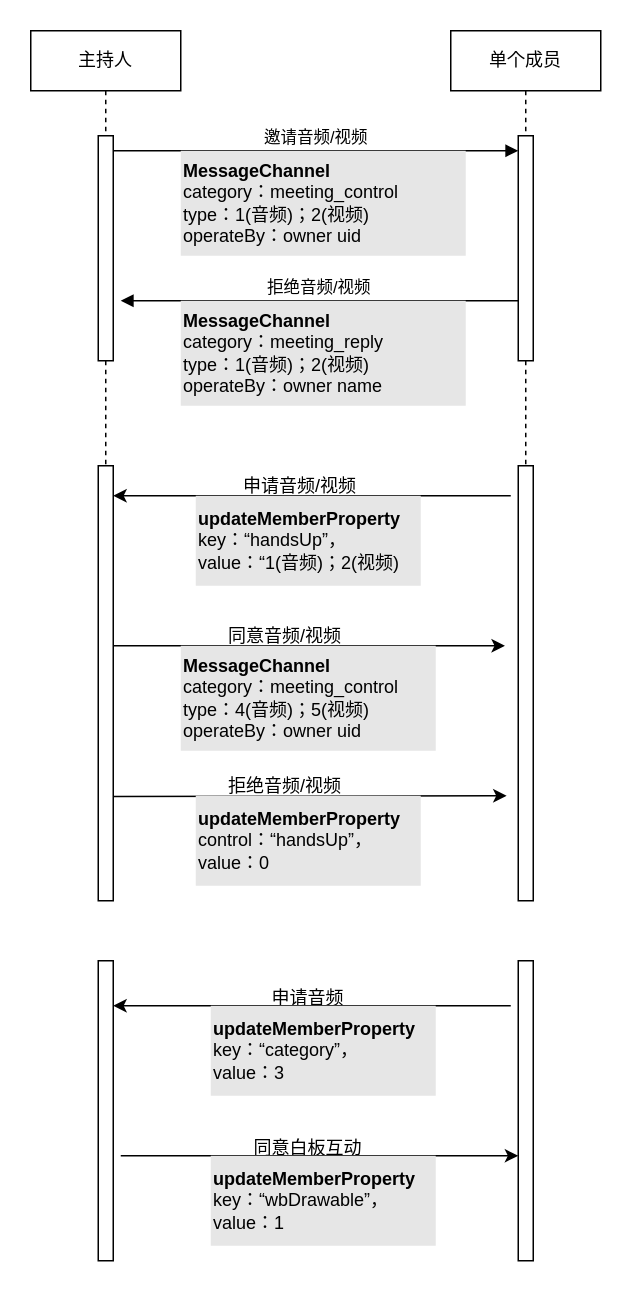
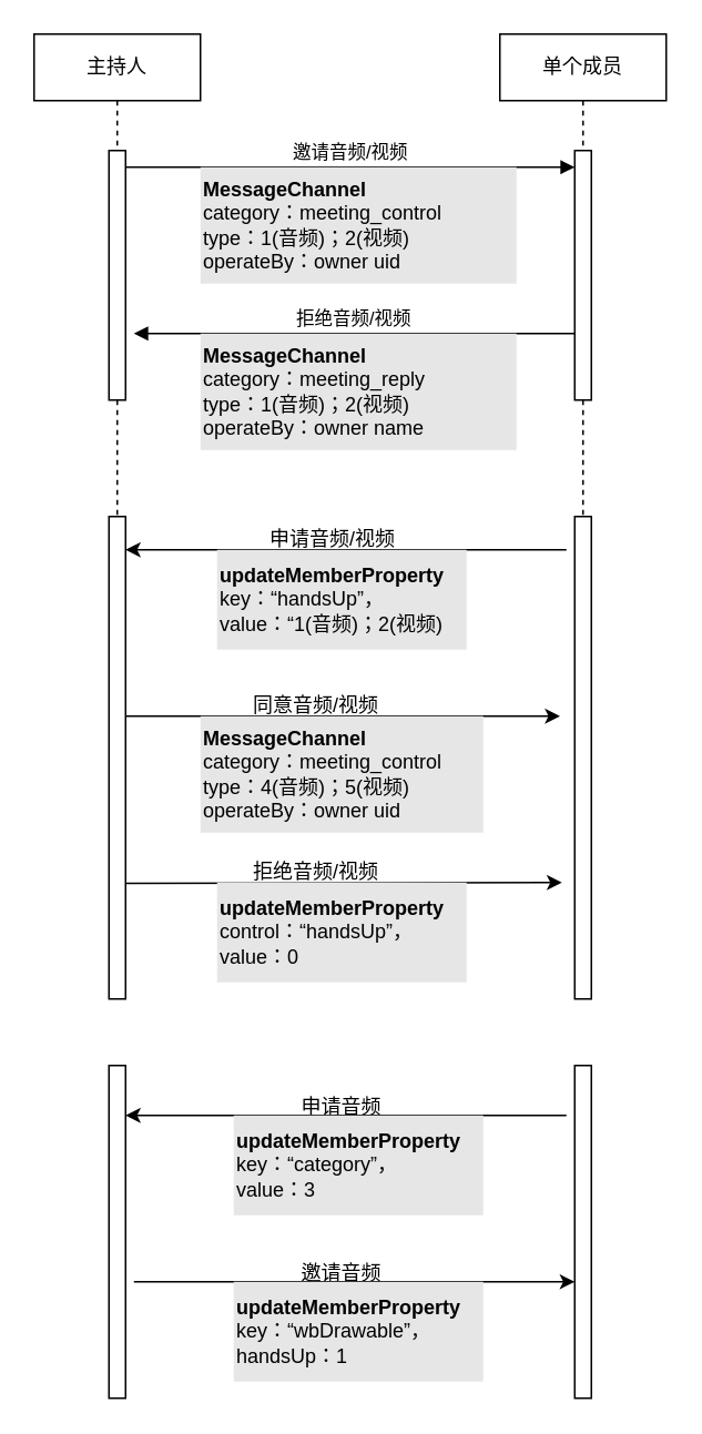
  <mxCell id="0" />
  <mxCell id="1" parent="0" />
  <mxCell id="2" value="主持人" style="shape=umlLifeline;perimeter=lifelinePerimeter;whiteSpace=wrap;html=1;container=0;dropTarget=0;collapsible=0;recursiveResize=0;outlineConnect=0;portConstraint=eastwest;newEdgeStyle={&quot;edgeStyle&quot;:&quot;elbowEdgeStyle&quot;,&quot;elbow&quot;:&quot;vertical&quot;,&quot;curved&quot;:0,&quot;rounded&quot;:0};" parent="1" vertex="1"><mxGeometry x="20" y="20" width="100" height="290" as="geometry" /></mxCell>
  <mxCell id="3" value="" style="html=1;points=[];perimeter=orthogonalPerimeter;outlineConnect=0;targetShapes=umlLifeline;portConstraint=eastwest;newEdgeStyle={&quot;edgeStyle&quot;:&quot;elbowEdgeStyle&quot;,&quot;elbow&quot;:&quot;vertical&quot;,&quot;curved&quot;:0,&quot;rounded&quot;:0};" parent="2" vertex="1"><mxGeometry x="45" y="70" width="10" height="150" as="geometry" /></mxCell>
  <mxCell id="4" value="单个成员" style="shape=umlLifeline;perimeter=lifelinePerimeter;whiteSpace=wrap;html=1;container=0;dropTarget=0;collapsible=0;recursiveResize=0;outlineConnect=0;portConstraint=eastwest;newEdgeStyle={&quot;edgeStyle&quot;:&quot;elbowEdgeStyle&quot;,&quot;elbow&quot;:&quot;vertical&quot;,&quot;curved&quot;:0,&quot;rounded&quot;:0};" parent="1" vertex="1"><mxGeometry x="300" y="20" width="100" height="290" as="geometry" /></mxCell>
  <mxCell id="5" value="" style="html=1;points=[];perimeter=orthogonalPerimeter;outlineConnect=0;targetShapes=umlLifeline;portConstraint=eastwest;newEdgeStyle={&quot;edgeStyle&quot;:&quot;elbowEdgeStyle&quot;,&quot;elbow&quot;:&quot;vertical&quot;,&quot;curved&quot;:0,&quot;rounded&quot;:0};" parent="4" vertex="1"><mxGeometry x="45" y="70" width="10" height="150" as="geometry" /></mxCell>
  <mxCell id="6" value="邀请音频/视频" style="html=1;verticalAlign=bottom;endArrow=block;edgeStyle=elbowEdgeStyle;elbow=vertical;curved=0;rounded=0;" parent="1" source="3" target="5" edge="1"><mxGeometry relative="1" as="geometry"><mxPoint x="175" y="110" as="sourcePoint" /><Array as="points"><mxPoint x="160" y="100" /></Array></mxGeometry></mxCell>
  <mxCell id="7" value="拒绝音频/视频" style="html=1;verticalAlign=bottom;endArrow=block;edgeStyle=elbowEdgeStyle;elbow=horizontal;curved=0;rounded=0;" parent="1" edge="1"><mxGeometry relative="1" as="geometry"><mxPoint x="345" y="200" as="sourcePoint" /><Array as="points"><mxPoint x="220" y="200" /><mxPoint x="170" y="170" /></Array><mxPoint x="80" y="200" as="targetPoint" /></mxGeometry></mxCell>
  <mxCell id="8" value="&lt;b&gt;MessageChannel&lt;/b&gt;&lt;br&gt;category：meeting_control&lt;br&gt;type：1(音频)；2(视频)&lt;br&gt;operateBy：owner uid" style="text;html=1;strokeColor=none;fillColor=#E6E6E6;align=left;verticalAlign=middle;whiteSpace=wrap;rounded=0;" vertex="1" parent="1"><mxGeometry x="120" y="100" width="190" height="70" as="geometry" /></mxCell>
  <mxCell id="9" value="&lt;b style=&quot;border-color: var(--border-color); text-align: left;&quot;&gt;MessageChannel&lt;/b&gt;&lt;br&gt;category：meeting_reply&lt;br&gt;type：1(音频)；2(视频)&lt;br&gt;operateBy：owner name" style="text;html=1;strokeColor=none;fillColor=#E6E6E6;align=left;verticalAlign=middle;whiteSpace=wrap;rounded=0;" vertex="1" parent="1"><mxGeometry x="120" y="200" width="190" height="70" as="geometry" /></mxCell>
  <mxCell id="10" style="edgeStyle=elbowEdgeStyle;rounded=0;orthogonalLoop=1;jettySize=auto;html=1;elbow=vertical;curved=0;" edge="1" parent="1"><mxGeometry relative="1" as="geometry"><mxPoint x="340" y="330" as="sourcePoint" /><mxPoint x="75" y="330" as="targetPoint" /><Array as="points"><mxPoint x="300" y="330" /></Array></mxGeometry></mxCell>
  <mxCell id="11" value="申请音频/视频" style="text;whiteSpace=wrap;html=1;" vertex="1" parent="1"><mxGeometry x="160" y="310" width="110" height="40" as="geometry" /></mxCell>
  <mxCell id="12" value="&lt;b&gt;updateMemberProperty&lt;/b&gt;&lt;br&gt;key：“handsUp”，&lt;br&gt;value：“1(音频)；2(视频)" style="text;html=1;strokeColor=none;fillColor=#E6E6E6;align=left;verticalAlign=middle;whiteSpace=wrap;rounded=0;" vertex="1" parent="1"><mxGeometry x="130" y="330" width="150" height="60" as="geometry" /></mxCell>
  <mxCell id="13" style="edgeStyle=elbowEdgeStyle;rounded=0;orthogonalLoop=1;jettySize=auto;html=1;elbow=vertical;curved=0;" edge="1" parent="1"><mxGeometry relative="1" as="geometry"><mxPoint x="73.88" y="430" as="sourcePoint" /><mxPoint x="336.13" y="430" as="targetPoint" /></mxGeometry></mxCell>
  <mxCell id="14" value="同意音频/视频" style="text;whiteSpace=wrap;html=1;" vertex="1" parent="1"><mxGeometry x="150" y="410" width="110" height="40" as="geometry" /></mxCell>
  <mxCell id="15" value="&lt;b style=&quot;border-color: var(--border-color); text-align: left;&quot;&gt;MessageChannel&lt;br&gt;&lt;/b&gt;category：meeting_control&lt;br&gt;type：4(音频)；5(视频)&lt;br&gt;operateBy：owner uid" style="text;html=1;strokeColor=none;fillColor=#E6E6E6;align=left;verticalAlign=middle;whiteSpace=wrap;rounded=0;" vertex="1" parent="1"><mxGeometry x="120" y="430" width="170" height="70" as="geometry" /></mxCell>
  <mxCell id="16" value="拒绝音频/视频" style="text;whiteSpace=wrap;html=1;" vertex="1" parent="1"><mxGeometry x="150" y="510" width="110" height="40" as="geometry" /></mxCell>
  <mxCell id="17" style="edgeStyle=elbowEdgeStyle;rounded=0;orthogonalLoop=1;jettySize=auto;html=1;elbow=vertical;curved=0;" edge="1" parent="1"><mxGeometry relative="1" as="geometry"><mxPoint x="75" y="530.5" as="sourcePoint" /><mxPoint x="337.25" y="530" as="targetPoint" /></mxGeometry></mxCell>
  <mxCell id="18" value="&lt;b&gt;updateMemberProperty&lt;br&gt;&lt;/b&gt;control：“handsUp”，&lt;br&gt;value：0" style="text;html=1;strokeColor=none;fillColor=#E6E6E6;align=left;verticalAlign=middle;whiteSpace=wrap;rounded=0;" vertex="1" parent="1"><mxGeometry x="130" y="530" width="150" height="60" as="geometry" /></mxCell>
  <mxCell id="19" value="" style="html=1;points=[];perimeter=orthogonalPerimeter;outlineConnect=0;targetShapes=umlLifeline;portConstraint=eastwest;newEdgeStyle={&quot;edgeStyle&quot;:&quot;elbowEdgeStyle&quot;,&quot;elbow&quot;:&quot;vertical&quot;,&quot;curved&quot;:0,&quot;rounded&quot;:0};" vertex="1" parent="1"><mxGeometry x="345" y="310" width="10" height="290" as="geometry" /></mxCell>
  <mxCell id="20" value="" style="html=1;points=[];perimeter=orthogonalPerimeter;outlineConnect=0;targetShapes=umlLifeline;portConstraint=eastwest;newEdgeStyle={&quot;edgeStyle&quot;:&quot;elbowEdgeStyle&quot;,&quot;elbow&quot;:&quot;vertical&quot;,&quot;curved&quot;:0,&quot;rounded&quot;:0};" vertex="1" parent="1"><mxGeometry x="65" y="310" width="10" height="290" as="geometry" /></mxCell>
  <mxCell id="21" style="edgeStyle=elbowEdgeStyle;rounded=0;orthogonalLoop=1;jettySize=auto;html=1;elbow=vertical;curved=0;" edge="1" parent="1"><mxGeometry relative="1" as="geometry"><mxPoint x="75" y="670" as="targetPoint" /><mxPoint x="340" y="670" as="sourcePoint" /></mxGeometry></mxCell>
  <mxCell id="22" value="" style="html=1;points=[];perimeter=orthogonalPerimeter;outlineConnect=0;targetShapes=umlLifeline;portConstraint=eastwest;newEdgeStyle={&quot;edgeStyle&quot;:&quot;elbowEdgeStyle&quot;,&quot;elbow&quot;:&quot;vertical&quot;,&quot;curved&quot;:0,&quot;rounded&quot;:0};" vertex="1" parent="1"><mxGeometry x="345" y="640" width="10" height="200" as="geometry" /></mxCell>
  <mxCell id="23" style="edgeStyle=elbowEdgeStyle;rounded=0;orthogonalLoop=1;jettySize=auto;html=1;elbow=vertical;curved=0;shadow=0;" edge="1" parent="1"><mxGeometry relative="1" as="geometry"><mxPoint x="345" y="770" as="targetPoint" /><mxPoint x="80" y="770" as="sourcePoint" /></mxGeometry></mxCell>
  <mxCell id="24" value="" style="html=1;points=[];perimeter=orthogonalPerimeter;outlineConnect=0;targetShapes=umlLifeline;portConstraint=eastwest;newEdgeStyle={&quot;edgeStyle&quot;:&quot;elbowEdgeStyle&quot;,&quot;elbow&quot;:&quot;vertical&quot;,&quot;curved&quot;:0,&quot;rounded&quot;:0};" vertex="1" parent="1"><mxGeometry x="65" y="640" width="10" height="200" as="geometry" /></mxCell>
  <mxCell id="25" value="申请音频" style="text;html=1;strokeColor=none;fillColor=none;align=center;verticalAlign=middle;whiteSpace=wrap;rounded=0;" vertex="1" parent="1"><mxGeometry x="160" y="650" width="90" height="30" as="geometry" /></mxCell>
  <mxCell id="26" value="&lt;b&gt;updateMemberProperty&lt;/b&gt;&lt;br&gt;key：“category”，&lt;br&gt;value：3" style="text;html=1;strokeColor=none;fillColor=#E6E6E6;align=left;verticalAlign=middle;whiteSpace=wrap;rounded=0;" vertex="1" parent="1"><mxGeometry x="140" y="670" width="150" height="60" as="geometry" /></mxCell>
- <mxCell id="27" value="同意白板互动" style="text;html=1;strokeColor=none;fillColor=none;align=center;verticalAlign=middle;whiteSpace=wrap;rounded=0;" vertex="1" parent="1"><mxGeometry x="160" y="750" width="90" height="30" as="geometry" /></mxCell>
- <mxCell id="28" value="&lt;b&gt;updateMemberProperty&lt;/b&gt;&lt;br&gt;key：“wbDrawable”，&lt;br&gt;value：1" style="text;html=1;strokeColor=none;fillColor=#E6E6E6;align=left;verticalAlign=middle;whiteSpace=wrap;rounded=0;" vertex="1" parent="1"><mxGeometry x="140" y="770" width="150" height="60" as="geometry" /></mxCell>
+ <mxCell id="27" value="邀请音频" style="text;html=1;strokeColor=none;fillColor=none;align=center;verticalAlign=middle;whiteSpace=wrap;rounded=0;" vertex="1" parent="1"><mxGeometry x="160" y="750" width="90" height="30" as="geometry" /></mxCell>
+ <mxCell id="28" value="&lt;b&gt;updateMemberProperty&lt;/b&gt;&lt;br&gt;key：“wbDrawable”，&lt;br&gt;handsUp：1" style="text;html=1;strokeColor=none;fillColor=#E6E6E6;align=left;verticalAlign=middle;whiteSpace=wrap;rounded=0;" vertex="1" parent="1"><mxGeometry x="140" y="770" width="150" height="60" as="geometry" /></mxCell>
